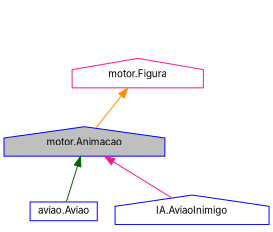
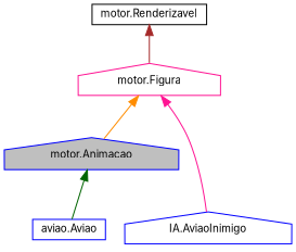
  digraph {
    fontname=Inter
    node [color=blue fillcolor=white fontname=Inter fontsize=10 shape=house style=filled]
    edge [dir=back fontname=Inter fontsize=10 labelfontname=Helvetica labelfontsize=10 style=solid]
    n1 [fillcolor=grey75 fontcolor=black height=0.2 label="motor.Animacao" width=0.4]
    n2 [height=0.2 label="aviao.Aviao" shape=box width=0.4]
    n3 [height=0.2 label="IA.AviaoInimigo" width=0.4]
    n4 [color=deeppink height=0.2 label="motor.Figura" width=0.4]
+   n5 [color=black height=0.2 label="motor.Renderizavel" shape=box width=0.4]
    n1 -> n2 [color=darkgreen]
-   n1 -> n3 [color=deeppink]
+   n4 -> n3 [color=deeppink]
    n4 -> n1 [color=darkorange]
+   n5 -> n4 [color=brown]
  }
